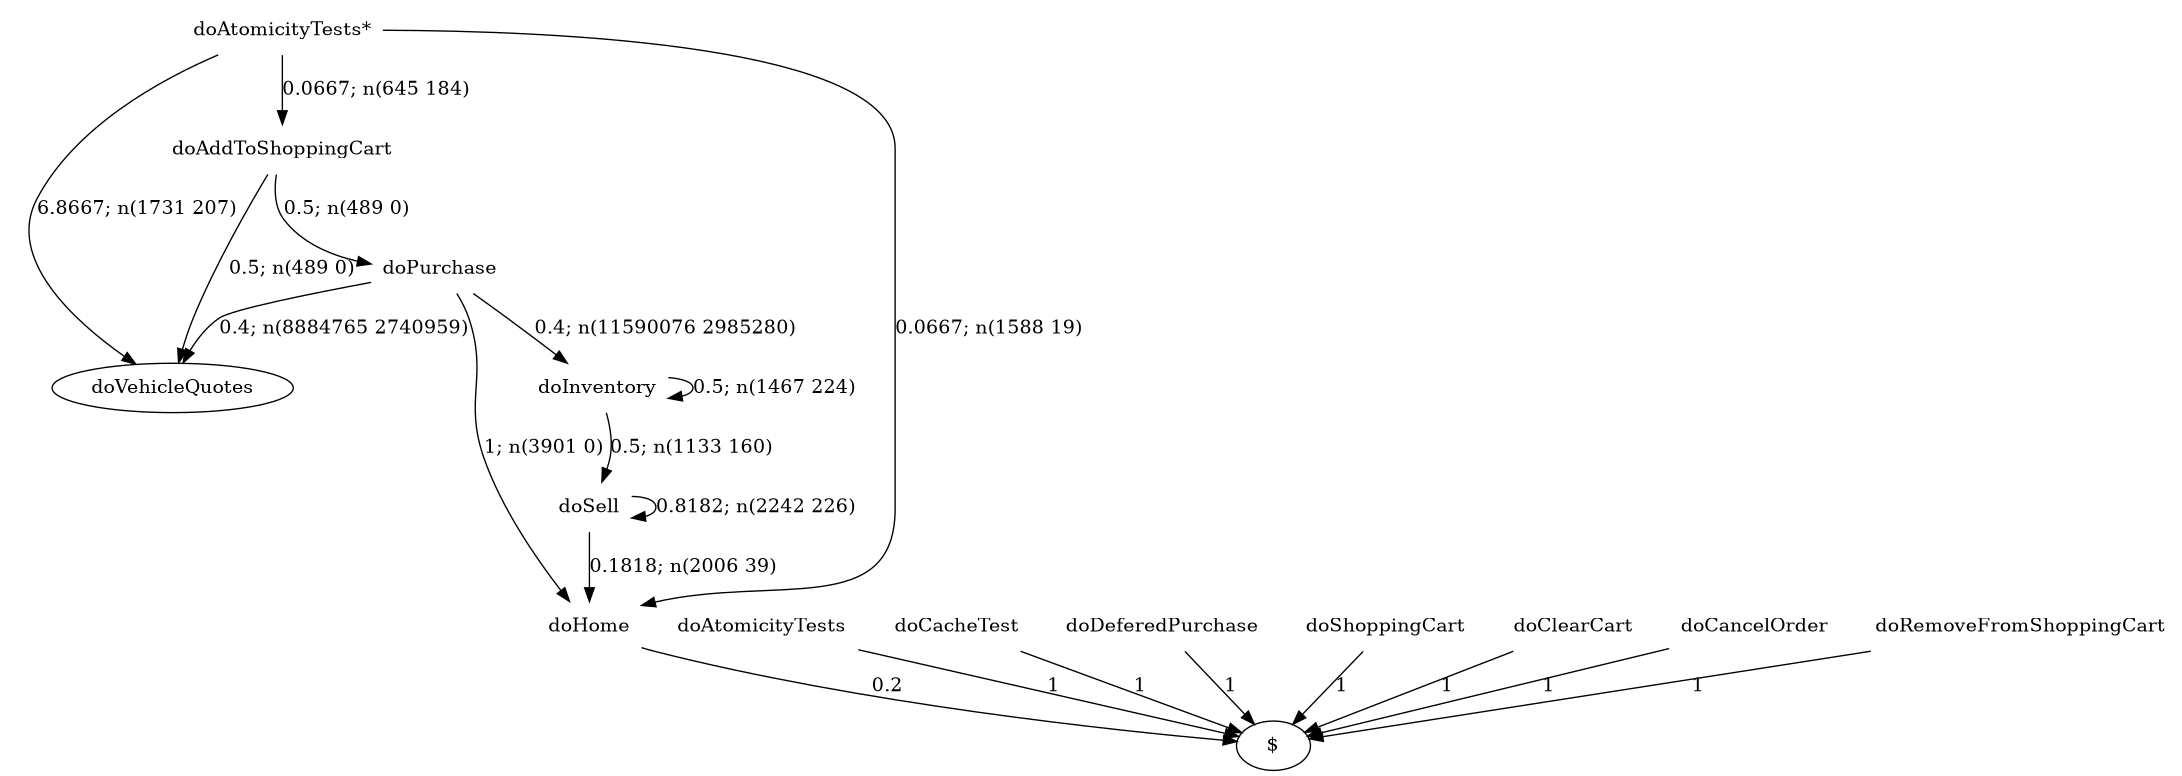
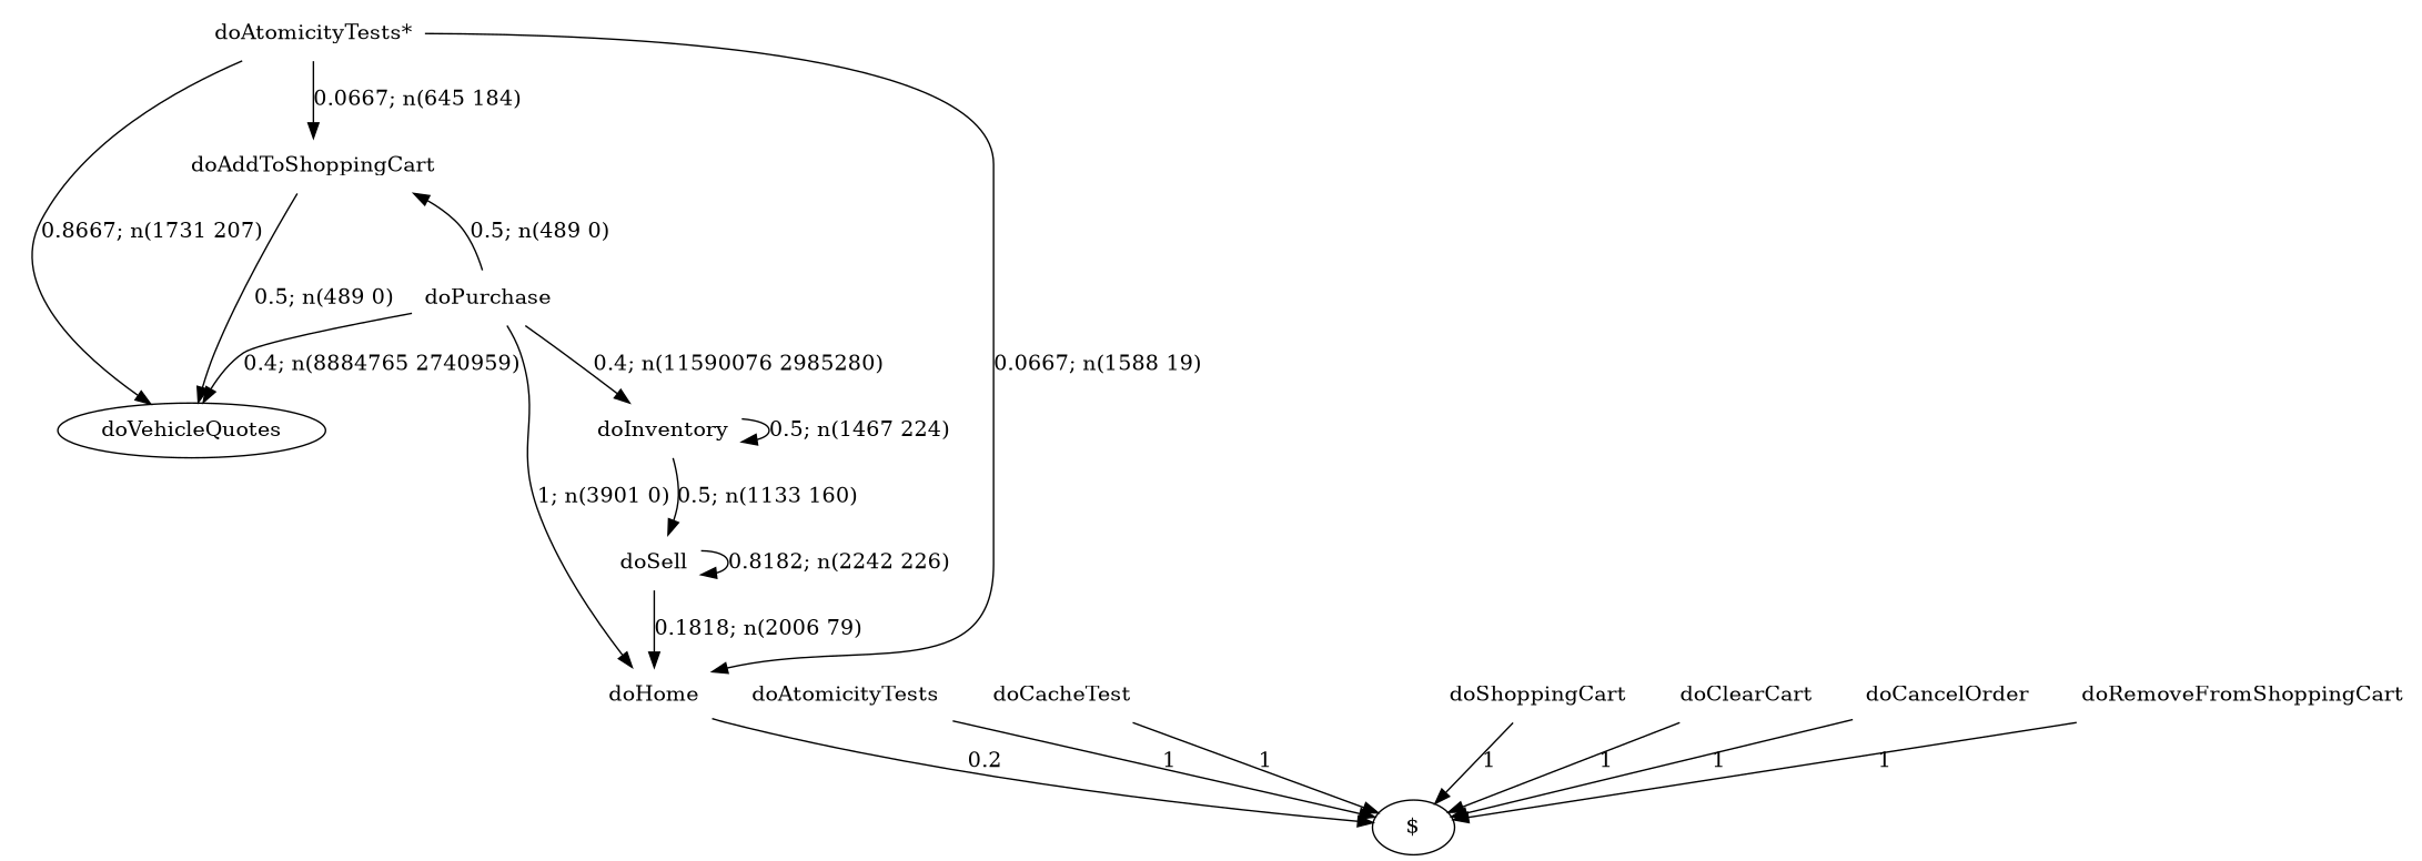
  digraph {
    node [shape=none]
    edge [style=solid]
    n1 [label="doAtomicityTests*"]
    n2 [label=doAddToShoppingCart]
    n3 [label=doHome]
    doVehicleQuotes [shape=""]
    n5 [label=doPurchase]
    "$" [shape=""]
    n7 [label=doAtomicityTests]
    n8 [label=doCacheTest]
    n9 [label=doInventory]
-   n10 [label=doDeferedPurchase]
    n11 [label=doSell]
    n12 [label=doShoppingCart]
    n13 [label=doClearCart]
    n14 [label=doCancelOrder]
    n15 [label=doRemoveFromShoppingCart]
    n1 -> n2 [label="0.0667; n(645 184)"]
    n1 -> n3 [label="0.0667; n(1588 19)"]
-   n1 -> doVehicleQuotes [label="6.8667; n(1731 207)"]
+   n1 -> doVehicleQuotes [label="0.8667; n(1731 207)"]
    n2 -> doVehicleQuotes [label="0.5; n(489 0)"]
-   n2 -> n5 [label="0.5; n(489 0)"]
+   n5 -> n2 [label="0.5; n(489 0)"]
    n3 -> "$" [label=0.2]
    n5 -> n3 [label="1; n(3901 0)"]
    n5 -> doVehicleQuotes [label="0.4; n(8884765 2740959)"]
    n5 -> n9 [label="0.4; n(11590076 2985280)"]
    n7 -> "$" [label=1]
    n8 -> "$" [label=1]
    n9 -> n9 [label="0.5; n(1467 224)"]
    n9 -> n11 [label="0.5; n(1133 160)"]
-   n10 -> "$" [label=1]
-   n11 -> n3 [label="0.1818; n(2006 39)"]
+   n11 -> n3 [label="0.1818; n(2006 79)"]
    n11 -> n11 [label="0.8182; n(2242 226)"]
    n12 -> "$" [label=1]
    n13 -> "$" [label=1]
    n14 -> "$" [label=1]
    n15 -> "$" [label=1]
  }
